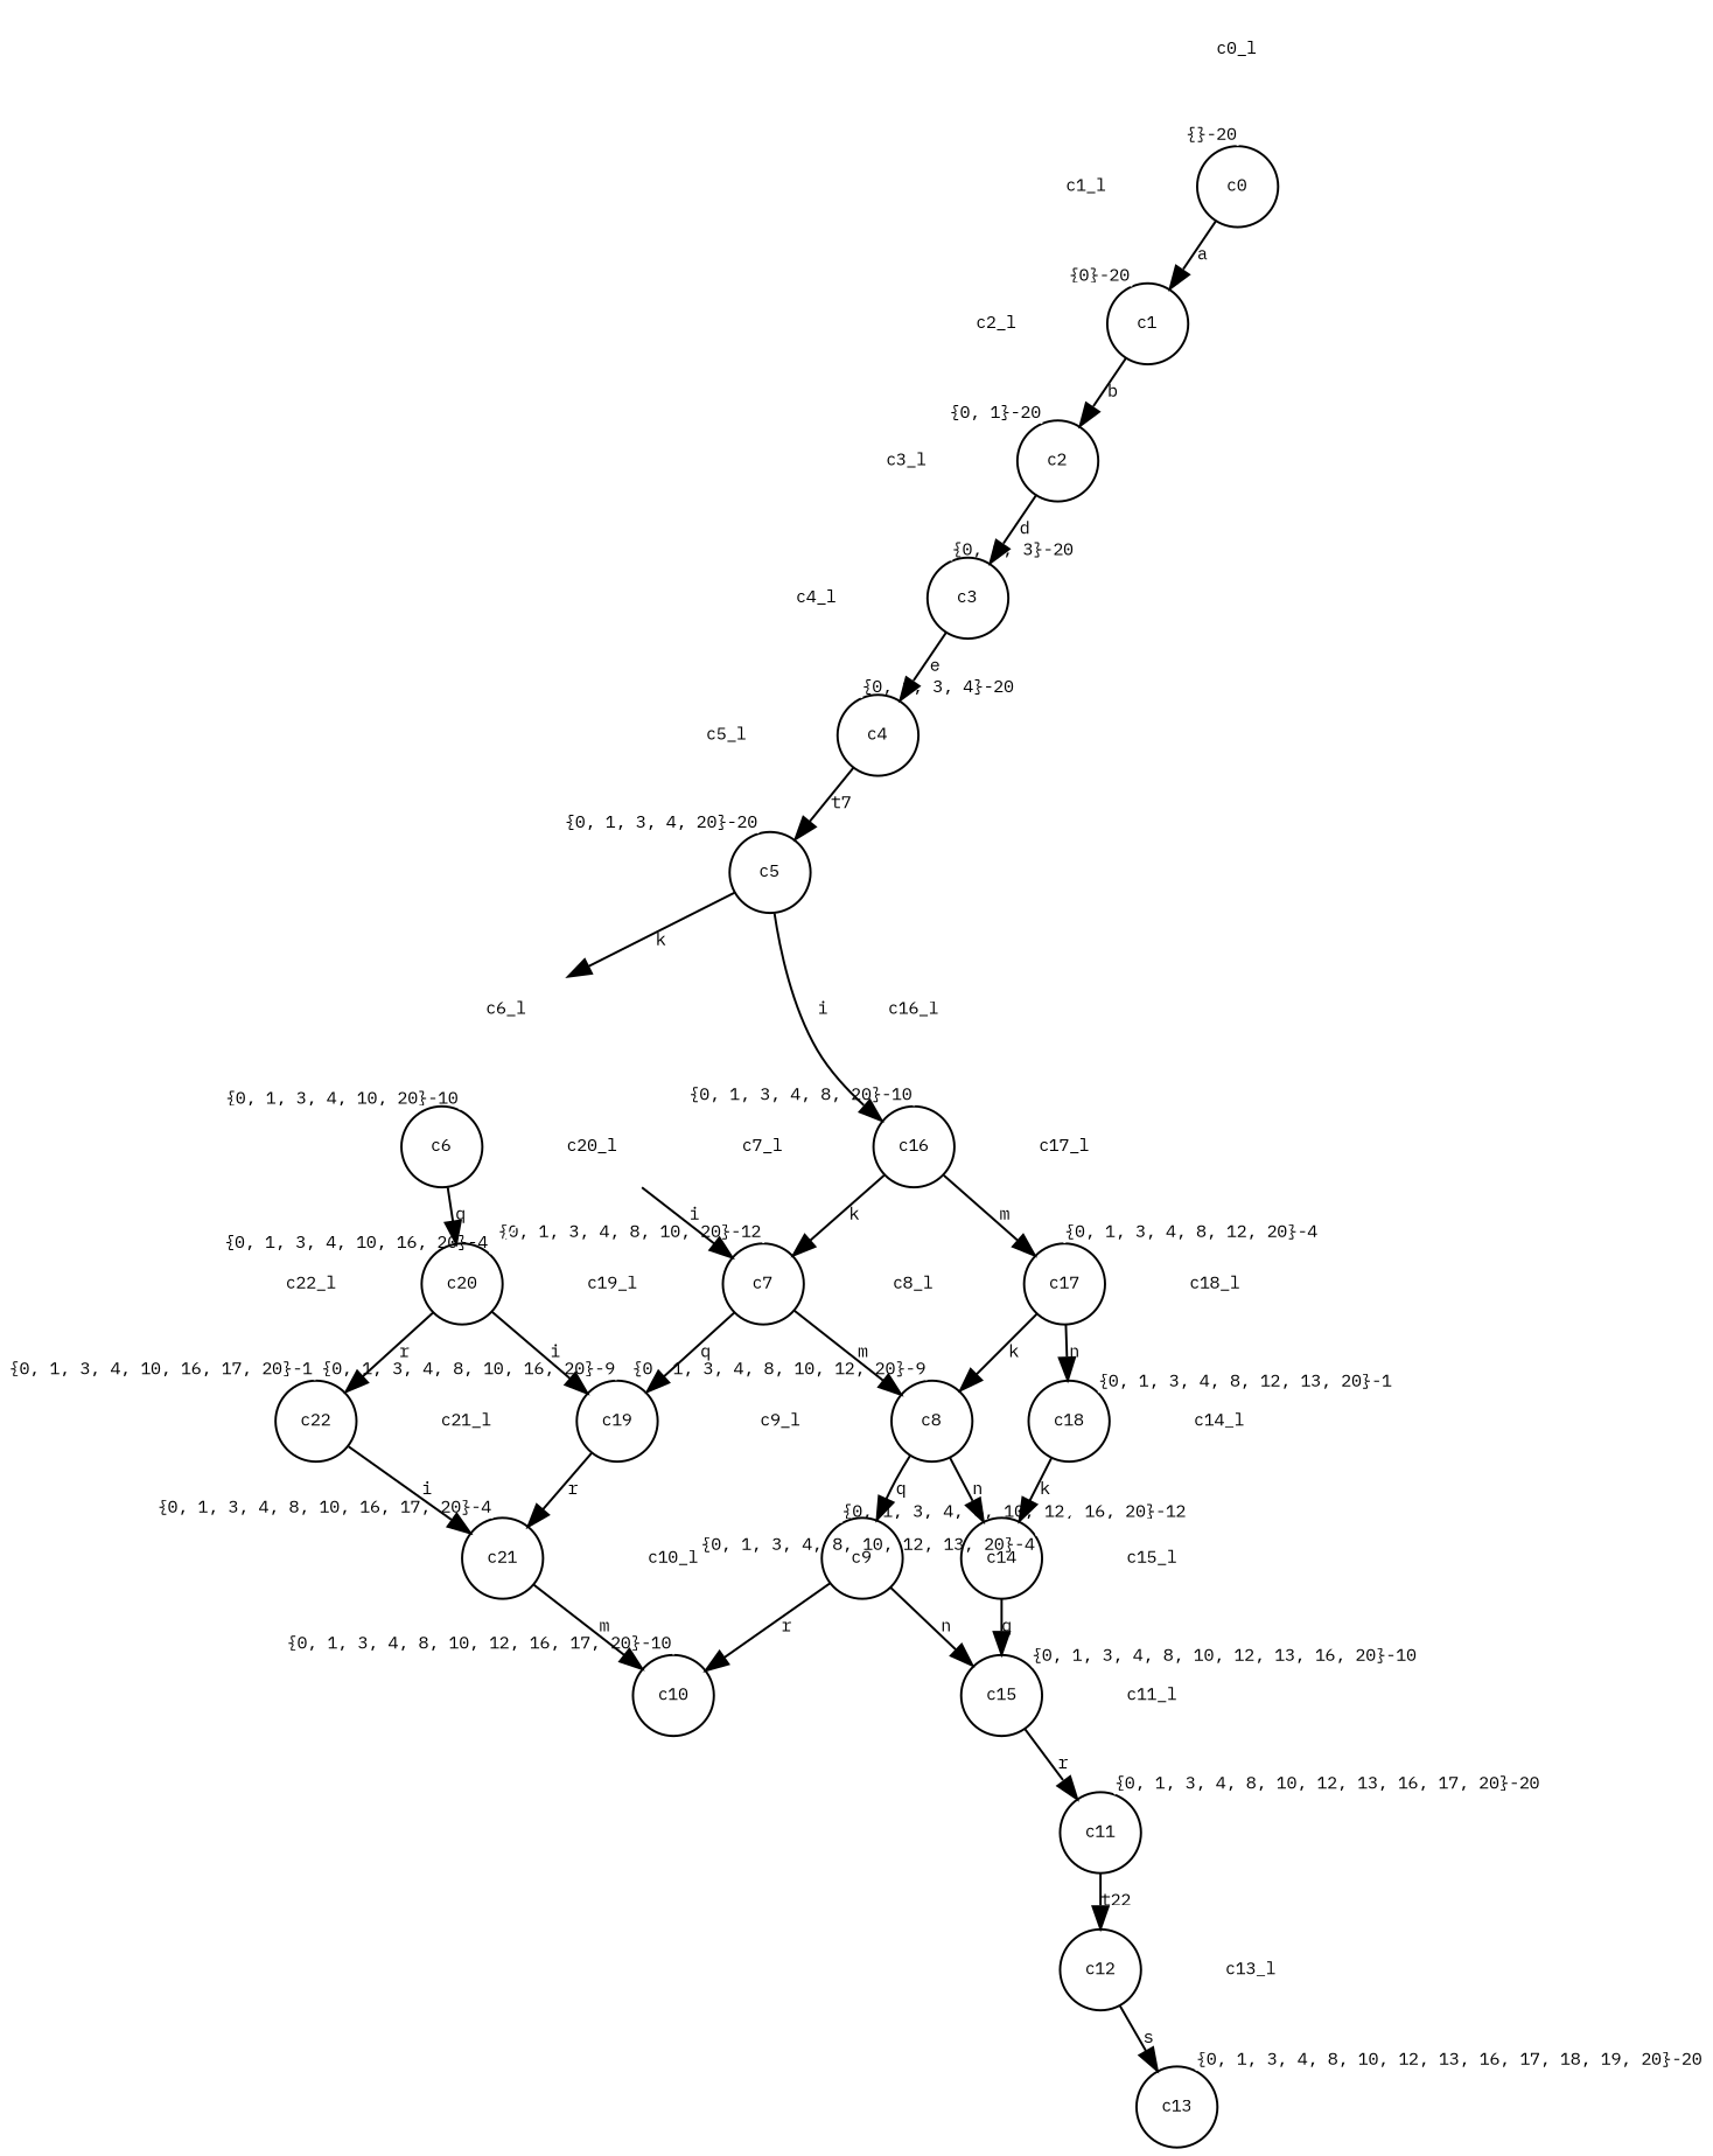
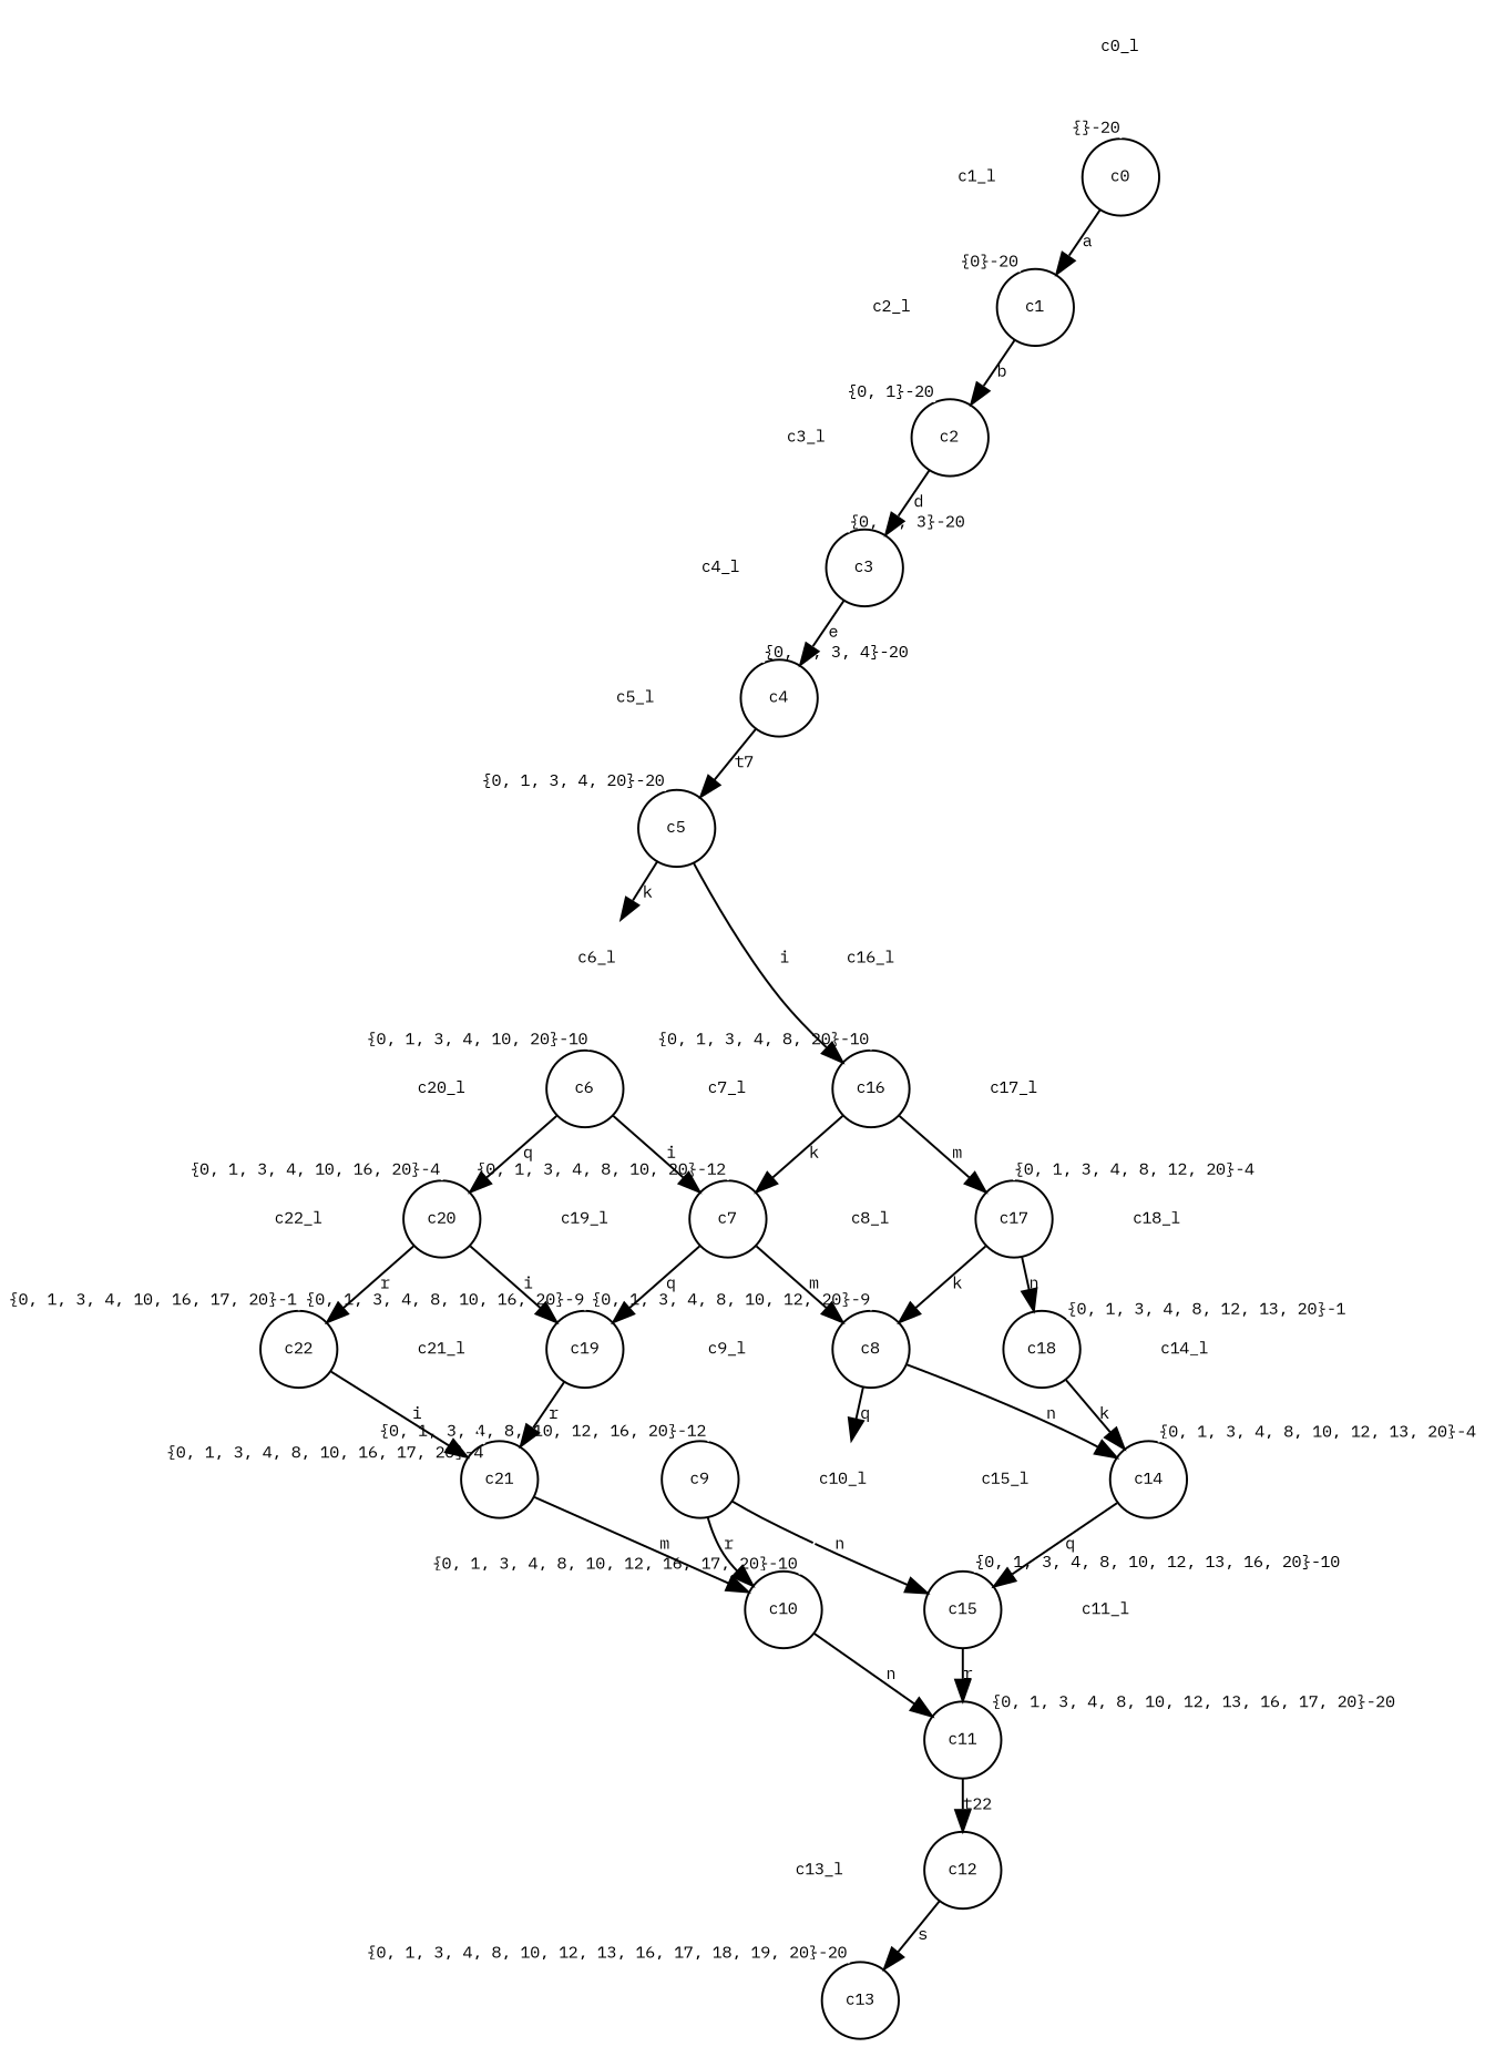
  digraph {
    fontname="IBM Plex Mono"
    fontsize=10
    nodesep=0.3
    ranksep="0.2 equally"
    node [fontname="IBM Plex Mono" fontsize=8 shape=circle]
    edge [arrowhead=normal color=black fontname="IBM Plex Mono" fontsize=8 weight=20.0]
    c0
    c1
    c2
    c0_l [shape=none]
    c3
    c1_l [shape=none]
    c4
    c2_l [shape=none]
    c5
    c3_l [shape=none]
    c16
    c6_l [shape=none]
    c4_l [shape=none]
    c6
    c7
    c20
    c17
    c5_l [shape=none]
    c8
    c19
    c22
    c9
    c14
    c21
    c7_l [shape=none]
    c10
    c15
    c8_l [shape=none]
    c11
    c9_l [shape=none]
    c12
    c10_l [shape=none]
    c13
    c11_l [shape=none]
    c13_l [shape=none]
    c14_l [shape=none]
    c15_l [shape=none]
    c18
    c16_l [shape=none]
    c17_l [shape=none]
    c18_l [shape=none]
    c19_l [shape=none]
    c20_l [shape=none]
    c21_l [shape=none]
    c22_l [shape=none]
    c0 -> c1 [label=a]
    c1 -> c2 [label=b]
    c2 -> c3 [label=d]
    c0_l -> c0 [arrowhead=none color=white headlabel="{}-20"]
    c3 -> c4 [label=e]
    c1_l -> c1 [arrowhead=none color=white headlabel="{0}-20"]
    c4 -> c5 [label=t7]
    c2_l -> c2 [arrowhead=none color=white headlabel="{0, 1}-20"]
    c5 -> c16 [label=i]
    c5 -> c6_l [label=k]
    c3_l -> c3 [arrowhead=none color=white headlabel="{0, 1, 3}-20"]
    c16 -> c7 [label=k]
    c16 -> c17 [label=m]
    c6_l -> c6 [arrowhead=none color=white headlabel="{0, 1, 3, 4, 10, 20}-10"]
    c4_l -> c4 [arrowhead=none color=white headlabel="{0, 1, 3, 4}-20"]
-   c20_l -> c7 [label=i]
+   c6 -> c7 [label=i]
    c6 -> c20 [label=q]
    c7 -> c8 [label=m]
    c7 -> c19 [label=q]
    c20 -> c19 [label=i]
    c20 -> c22 [label=r]
    c17 -> c8 [label=k]
    c17 -> c18 [label=n]
    c5_l -> c5 [arrowhead=none color=white headlabel="{0, 1, 3, 4, 20}-20"]
-   c8 -> c9 [label=q]
+   c8 -> c10_l [label=q]
    c8 -> c14 [label=n]
    c19 -> c21 [label=r]
    c22 -> c21 [label=i]
    c9 -> c10 [label=r]
    c9 -> c15 [label=n]
    c14 -> c15 [label=q]
    c21 -> c10 [label=m]
    c7_l -> c7 [arrowhead=none color=white headlabel="{0, 1, 3, 4, 8, 10, 20}-12"]
+   c10 -> c11 [label=n]
    c15 -> c11 [label=r]
    c8_l -> c8 [arrowhead=none color=white headlabel="{0, 1, 3, 4, 8, 10, 12, 20}-9"]
    c11 -> c12 [label=t22]
    c9_l -> c9 [arrowhead=none color=white headlabel="{0, 1, 3, 4, 8, 10, 12, 16, 20}-12"]
    c12 -> c13 [label=s]
    c10_l -> c10 [arrowhead=none color=white headlabel="{0, 1, 3, 4, 8, 10, 12, 16, 17, 20}-10"]
    c11_l -> c11 [arrowhead=none color=white headlabel="{0, 1, 3, 4, 8, 10, 12, 13, 16, 17, 20}-20"]
    c13_l -> c13 [arrowhead=none color=white headlabel="{0, 1, 3, 4, 8, 10, 12, 13, 16, 17, 18, 19, 20}-20"]
    c14_l -> c14 [arrowhead=none color=white headlabel="{0, 1, 3, 4, 8, 10, 12, 13, 20}-4"]
    c15_l -> c15 [arrowhead=none color=white headlabel="{0, 1, 3, 4, 8, 10, 12, 13, 16, 20}-10"]
    c18 -> c14 [label=k]
    c16_l -> c16 [arrowhead=none color=white headlabel="{0, 1, 3, 4, 8, 20}-10"]
    c17_l -> c17 [arrowhead=none color=white headlabel="{0, 1, 3, 4, 8, 12, 20}-4"]
    c18_l -> c18 [arrowhead=none color=white headlabel="{0, 1, 3, 4, 8, 12, 13, 20}-1"]
    c19_l -> c19 [arrowhead=none color=white headlabel="{0, 1, 3, 4, 8, 10, 16, 20}-9"]
    c20_l -> c20 [arrowhead=none color=white headlabel="{0, 1, 3, 4, 10, 16, 20}-4"]
    c21_l -> c21 [arrowhead=none color=white headlabel="{0, 1, 3, 4, 8, 10, 16, 17, 20}-4"]
    c22_l -> c22 [arrowhead=none color=white headlabel="{0, 1, 3, 4, 10, 16, 17, 20}-1"]
  }
